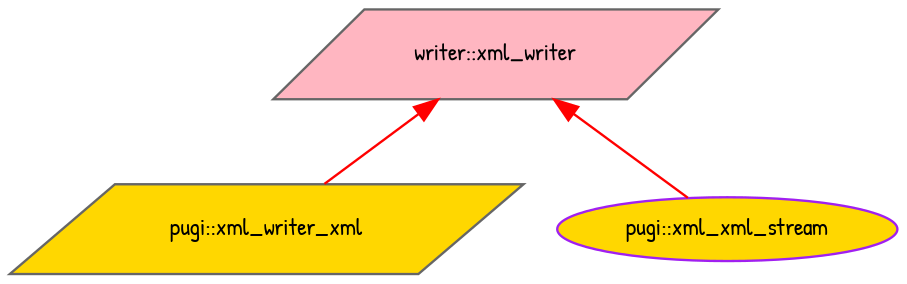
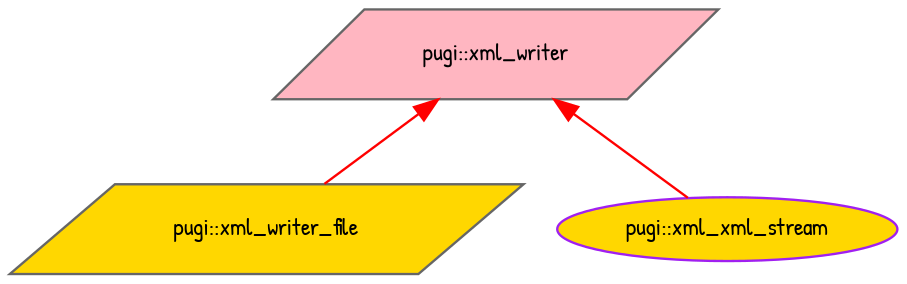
  digraph {
    fontname="Patrick Hand"
    node [color=gray40 fillcolor=gold fontname="Patrick Hand" fontsize=10 shape=parallelogram style=filled]
    edge [color=red dir=back fontname="Patrick Hand" fontsize=10 labelfontname=Helvetica labelfontsize=10 style=solid]
-   n1 [fillcolor=lightpink fontcolor=black height=0.2 label="writer::xml_writer" width=0.4]
-   n2 [height=0.2 label="pugi::xml_writer_xml" width=0.4]
+   n1 [fillcolor=lightpink fontcolor=black height=0.2 label="pugi::xml_writer" width=0.4]
+   n2 [height=0.2 label="pugi::xml_writer_file" width=0.4]
    n3 [color=purple height=0.2 label="pugi::xml_xml_stream" shape=ellipse width=0.4]
    n1 -> n2
    n1 -> n3
  }
